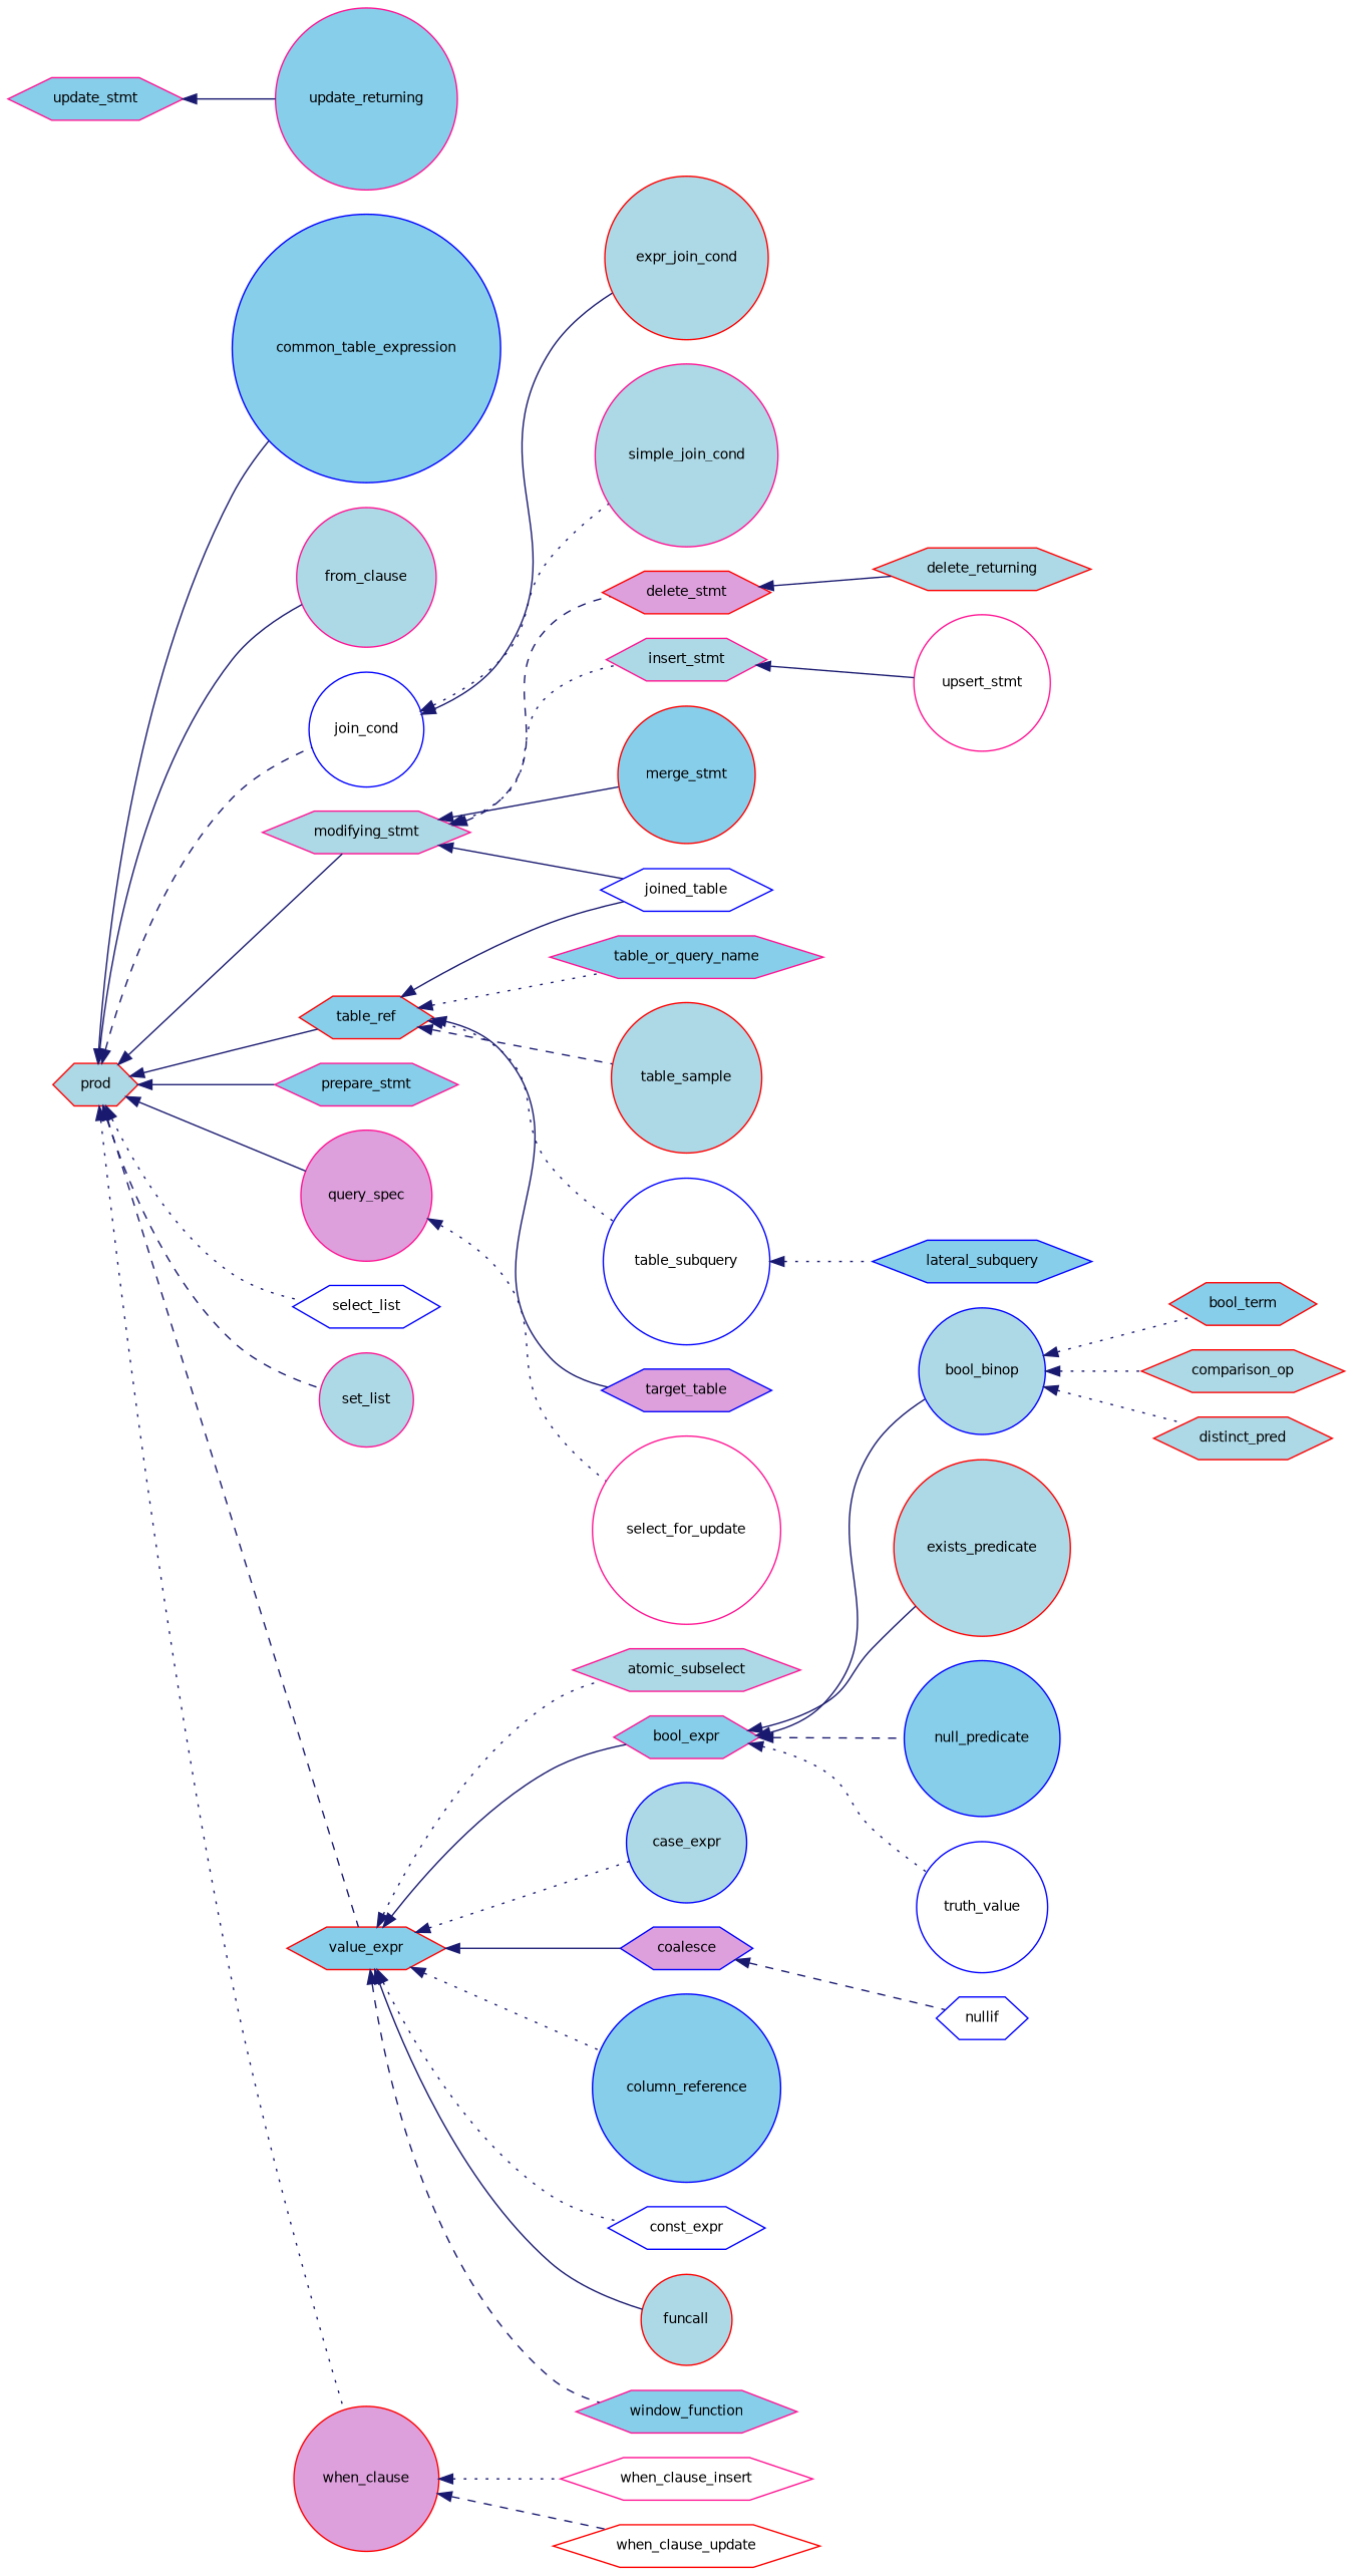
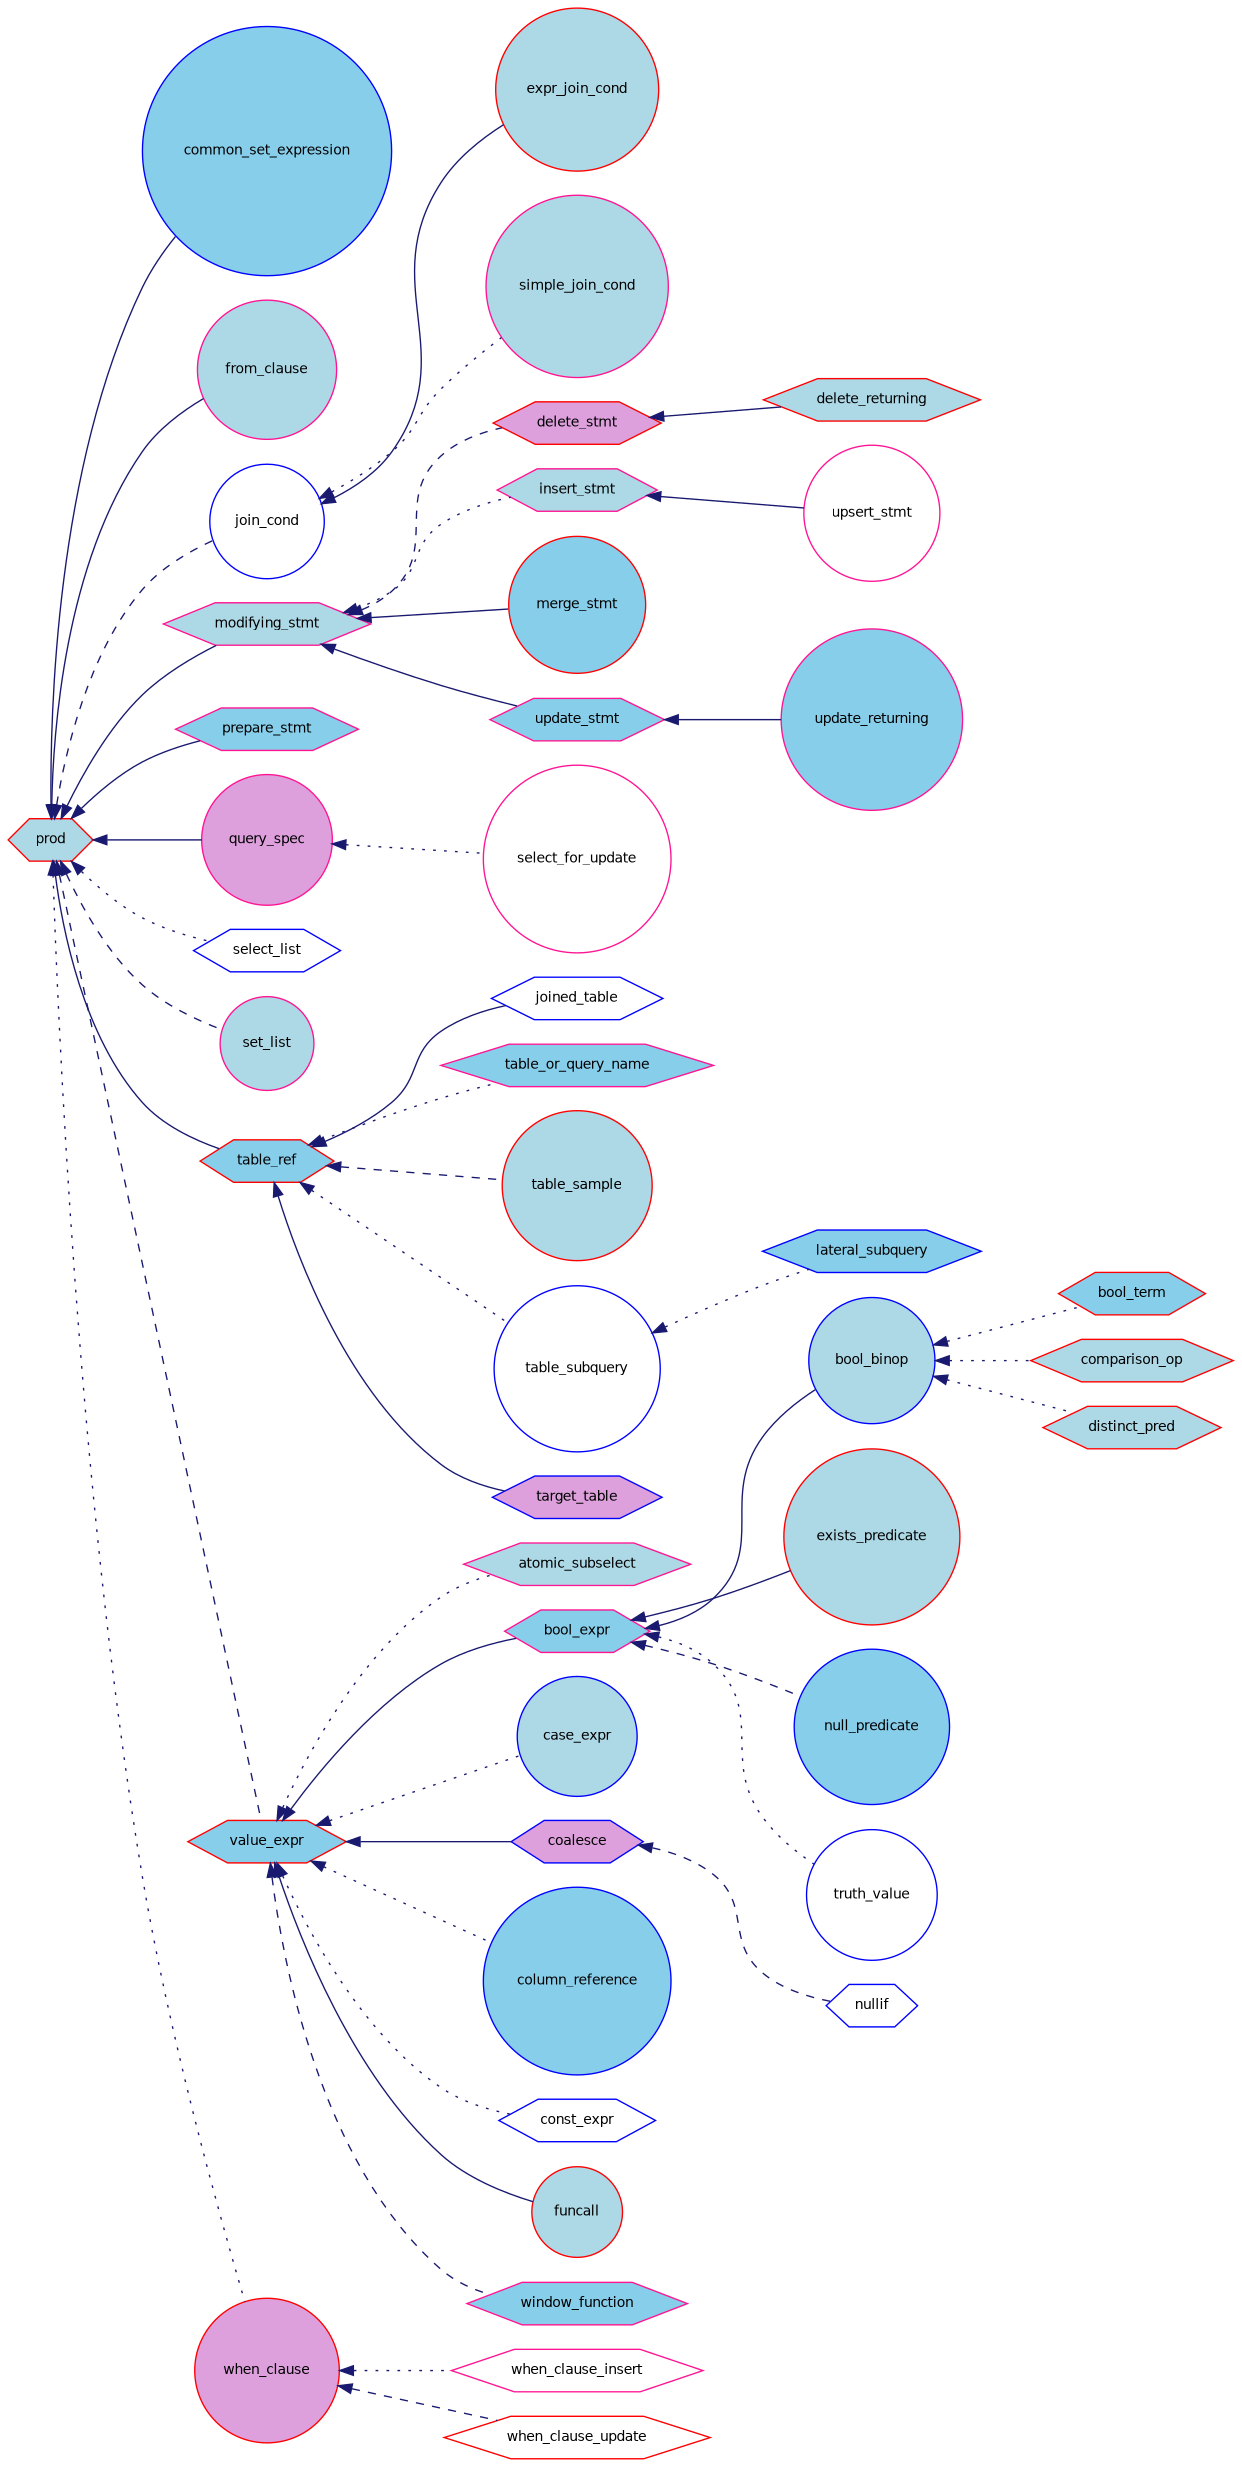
  digraph {
    rankdir=LR
    node [color=deeppink fillcolor=lightblue fontname=Helvetica fontsize=10 shape=hexagon style=filled]
    edge [color=midnightblue dir=back fontname=Helvetica fontsize=10 labelfontname=Helvetica labelfontsize=10 style=solid]
    n1 [color=red height=0.2 label=prod width=0.4]
-   n2 [color=blue fillcolor=skyblue height=0.2 label=common_table_expression shape=circle width=0.4]
+   n2 [color=blue fillcolor=skyblue height=0.2 label=common_set_expression shape=circle width=0.4]
    n3 [height=0.2 label=from_clause shape=circle width=0.4]
    n4 [color=blue fillcolor=white height=0.2 label=join_cond shape=circle width=0.4]
    n5 [height=0.2 label=modifying_stmt width=0.4]
    n6 [fillcolor=skyblue height=0.2 label=prepare_stmt width=0.4]
    n7 [fillcolor=plum height=0.2 label=query_spec shape=circle width=0.4]
    n8 [color=blue fillcolor=white height=0.2 label=select_list width=0.4]
    n9 [height=0.2 label=set_list shape=circle width=0.4]
    n10 [color=red fillcolor=skyblue height=0.2 label=table_ref width=0.4]
    n11 [color=red fillcolor=skyblue height=0.2 label=value_expr width=0.4]
    n12 [color=red fillcolor=plum height=0.2 label=when_clause shape=circle width=0.4]
    n13 [color=red height=0.2 label=expr_join_cond shape=circle width=0.4]
    n14 [height=0.2 label=simple_join_cond shape=circle width=0.4]
    n15 [color=red fillcolor=plum height=0.2 label=delete_stmt width=0.4]
    n16 [height=0.2 label=insert_stmt width=0.4]
    n17 [color=red fillcolor=skyblue height=0.2 label=merge_stmt shape=circle width=0.4]
    n18 [fillcolor=skyblue height=0.2 label=update_stmt width=0.4]
    n19 [fillcolor=white height=0.2 label=select_for_update shape=circle width=0.4]
    n20 [color=blue fillcolor=white height=0.2 label=joined_table width=0.4]
    n21 [fillcolor=skyblue height=0.2 label=table_or_query_name width=0.4]
    n22 [color=red height=0.2 label=table_sample shape=circle width=0.4]
    n23 [color=blue fillcolor=white height=0.2 label=table_subquery shape=circle width=0.4]
    n24 [color=blue fillcolor=plum height=0.2 label=target_table width=0.4]
    n25 [height=0.2 label=atomic_subselect width=0.4]
    n26 [fillcolor=skyblue height=0.2 label=bool_expr width=0.4]
    n27 [color=blue height=0.2 label=case_expr shape=circle width=0.4]
    n28 [color=blue fillcolor=plum height=0.2 label=coalesce width=0.4]
    n29 [color=blue fillcolor=skyblue height=0.2 label=column_reference shape=circle width=0.4]
    n30 [color=blue fillcolor=white height=0.2 label=const_expr width=0.4]
    n31 [color=red height=0.2 label=funcall shape=circle width=0.4]
    n32 [fillcolor=skyblue height=0.2 label=window_function width=0.4]
    n33 [fillcolor=white height=0.2 label=when_clause_insert width=0.4]
    n34 [color=red fillcolor=white height=0.2 label=when_clause_update width=0.4]
    n35 [color=red height=0.2 label=delete_returning width=0.4]
    n36 [fillcolor=white height=0.2 label=upsert_stmt shape=circle width=0.4]
    n37 [fillcolor=skyblue height=0.2 label=update_returning shape=circle width=0.4]
    n38 [color=blue fillcolor=skyblue height=0.2 label=lateral_subquery width=0.4]
    n39 [color=blue height=0.2 label=bool_binop shape=circle width=0.4]
    n40 [color=red height=0.2 label=exists_predicate shape=circle width=0.4]
    n41 [color=blue fillcolor=skyblue height=0.2 label=null_predicate shape=circle width=0.4]
    n42 [color=blue fillcolor=white height=0.2 label=truth_value shape=circle width=0.4]
    n43 [color=blue fillcolor=white height=0.2 label=nullif width=0.4]
    n44 [color=red fillcolor=skyblue height=0.2 label=bool_term width=0.4]
    n45 [color=red height=0.2 label=comparison_op width=0.4]
    n46 [color=red height=0.2 label=distinct_pred width=0.4]
    n1 -> n2
    n1 -> n3
    n1 -> n4 [style=dashed]
    n1 -> n5
    n1 -> n6
    n1 -> n7
    n1 -> n8 [style=dotted]
    n1 -> n9 [style=dashed]
    n1 -> n10
    n1 -> n11 [style=dashed]
    n1 -> n12 [style=dotted]
    n4 -> n13
    n4 -> n14 [style=dotted]
    n5 -> n15 [style=dashed]
    n5 -> n16 [style=dotted]
    n5 -> n17
-   n5 -> n20
+   n5 -> n18
    n7 -> n19 [style=dotted]
    n10 -> n20
    n10 -> n21 [style=dotted]
    n10 -> n22 [style=dashed]
    n10 -> n23 [style=dotted]
    n10 -> n24
    n11 -> n25 [style=dotted]
    n11 -> n26
    n11 -> n27 [style=dotted]
    n11 -> n28
    n11 -> n29 [style=dotted]
    n11 -> n30 [style=dotted]
    n11 -> n31
    n11 -> n32 [style=dashed]
    n12 -> n33 [style=dotted]
    n12 -> n34 [style=dashed]
    n15 -> n35
    n16 -> n36
    n18 -> n37
    n23 -> n38 [style=dotted]
    n26 -> n39
    n26 -> n40
    n26 -> n41 [style=dashed]
    n26 -> n42 [style=dotted]
    n28 -> n43 [style=dashed]
    n39 -> n44 [style=dotted]
    n39 -> n45 [style=dotted]
    n39 -> n46 [style=dotted]
  }
